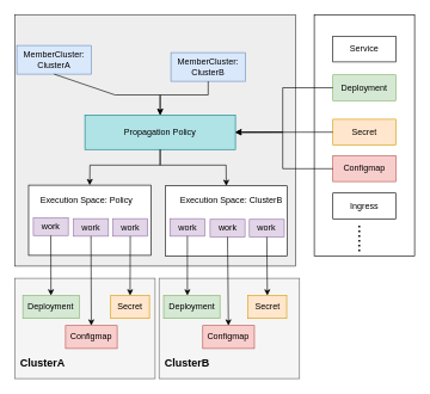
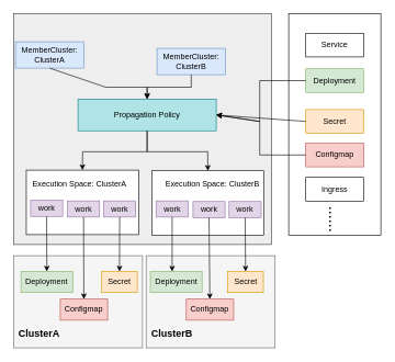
  <mxCell id="0" />
  <mxCell id="1" parent="0" />
  <mxCell id="2" value="" style="rounded=0;whiteSpace=wrap;html=1;fillColor=#eeeeee;strokeColor=#36393d;" vertex="1" parent="1"><mxGeometry x="20" y="20" width="392" height="351" as="geometry" /></mxCell>
  <mxCell id="3" value="MemberCluster:&lt;br&gt;ClusterA" style="rounded=0;whiteSpace=wrap;html=1;fillColor=#dae8fc;strokeColor=#6c8ebf;" vertex="1" parent="1"><mxGeometry x="23" y="63" width="104" height="40" as="geometry" /></mxCell>
  <mxCell id="4" value="&lt;span&gt;MemberCluster:&lt;/span&gt;&lt;br&gt;&lt;span&gt;ClusterB&lt;/span&gt;" style="rounded=0;whiteSpace=wrap;html=1;fillColor=#dae8fc;strokeColor=#6c8ebf;" vertex="1" parent="1"><mxGeometry x="238" y="73" width="104" height="40" as="geometry" /></mxCell>
- <mxCell id="5" value="Propagation Policy" style="rounded=0;whiteSpace=wrap;html=1;fillColor=#b0e3e6;strokeColor=#0e8088;" vertex="1" parent="1"><mxGeometry x="118" y="160" width="210" height="48.25" as="geometry" /></mxCell>
+ <mxCell id="5" value="Propagation Policy" style="rounded=0;whiteSpace=wrap;html=1;fillColor=#b0e3e6;strokeColor=#0e8088;" vertex="1" parent="1"><mxGeometry x="118" y="150" width="210" height="48.25" as="geometry" /></mxCell>
  <mxCell id="6" value="" style="rounded=0;whiteSpace=wrap;html=1;" vertex="1" parent="1"><mxGeometry x="438" y="20" width="140" height="337" as="geometry" /></mxCell>
  <mxCell id="7" value="Deployment" style="rounded=0;whiteSpace=wrap;html=1;fillColor=#d5e8d4;strokeColor=#82b366;" vertex="1" parent="1"><mxGeometry x="464" y="104" width="88" height="36" as="geometry" /></mxCell>
  <mxCell id="8" value="&lt;font style=&quot;font-size: 24px&quot;&gt;......&lt;/font&gt;" style="text;html=1;strokeColor=none;fillColor=none;align=center;verticalAlign=middle;whiteSpace=wrap;rounded=0;rotation=90;" vertex="1" parent="1"><mxGeometry x="488" y="323" width="40" height="20" as="geometry" /></mxCell>
  <mxCell id="9" value="" style="group" vertex="1" connectable="0" parent="1"><mxGeometry x="76" y="259" width="159.455" height="98" as="geometry" /></mxCell>
  <mxCell id="10" value="" style="group" vertex="1" connectable="0" parent="9"><mxGeometry x="-36.545" y="-1" width="196" height="98" as="geometry" /></mxCell>
  <mxCell id="11" value="&lt;br&gt;" style="rounded=0;whiteSpace=wrap;html=1;" vertex="1" parent="10"><mxGeometry width="170.545" height="98" as="geometry" /></mxCell>
- <mxCell id="12" value="Execution Space: Policy" style="text;html=1;strokeColor=none;fillColor=none;align=center;verticalAlign=middle;whiteSpace=wrap;rounded=0;" vertex="1" parent="10"><mxGeometry x="-4.53" y="14" width="170.72" height="16.9" as="geometry" /></mxCell>
+ <mxCell id="12" value="Execution Space: ClusterA" style="text;html=1;strokeColor=none;fillColor=none;align=center;verticalAlign=middle;whiteSpace=wrap;rounded=0;" vertex="1" parent="10"><mxGeometry x="-4.53" y="14" width="170.72" height="16.9" as="geometry" /></mxCell>
  <mxCell id="13" value="work" style="rounded=0;whiteSpace=wrap;html=1;fillColor=#e1d5e7;strokeColor=#9673a6;" vertex="1" parent="10"><mxGeometry x="6.578" y="45.75" width="48.727" height="24.5" as="geometry" /></mxCell>
  <mxCell id="14" value="work" style="rounded=0;whiteSpace=wrap;html=1;fillColor=#e1d5e7;strokeColor=#9673a6;" vertex="1" parent="10"><mxGeometry x="62.649" y="46.75" width="48.727" height="24.5" as="geometry" /></mxCell>
  <mxCell id="15" value="work" style="rounded=0;whiteSpace=wrap;html=1;fillColor=#e1d5e7;strokeColor=#9673a6;" vertex="1" parent="10"><mxGeometry x="117.468" y="46.75" width="48.727" height="24.5" as="geometry" /></mxCell>
  <mxCell id="16" value="" style="rounded=0;whiteSpace=wrap;html=1;fillColor=#f5f5f5;strokeColor=#666666;fontColor=#333333;" vertex="1" parent="1"><mxGeometry x="20" y="388" width="196" height="140" as="geometry" /></mxCell>
  <mxCell id="17" value="&lt;b&gt;&lt;font style=&quot;font-size: 15px&quot;&gt;ClusterA&lt;/font&gt;&lt;/b&gt;" style="text;html=1;strokeColor=none;fillColor=none;align=center;verticalAlign=middle;whiteSpace=wrap;rounded=0;" vertex="1" parent="1"><mxGeometry x="31.4" y="496" width="56" height="20" as="geometry" /></mxCell>
  <mxCell id="18" value="Deployment" style="rounded=0;whiteSpace=wrap;html=1;fillColor=#d5e8d4;strokeColor=#82b366;" vertex="1" parent="1"><mxGeometry x="31.4" y="412" width="78.6" height="32" as="geometry" /></mxCell>
  <mxCell id="19" value="Secret" style="rounded=0;whiteSpace=wrap;html=1;fillColor=#ffe6cc;strokeColor=#d79b00;" vertex="1" parent="1"><mxGeometry x="154" y="412" width="54" height="32" as="geometry" /></mxCell>
  <mxCell id="20" value="Configmap" style="rounded=0;whiteSpace=wrap;html=1;fillColor=#f8cecc;strokeColor=#b85450;" vertex="1" parent="1"><mxGeometry x="91" y="454" width="72" height="32" as="geometry" /></mxCell>
  <mxCell id="21" value="" style="group" vertex="1" connectable="0" parent="1"><mxGeometry x="258" y="301" width="159.45" height="227" as="geometry" /></mxCell>
  <mxCell id="22" value="" style="group" vertex="1" connectable="0" parent="21"><mxGeometry x="-36.545" y="-1" width="195.995" height="228" as="geometry" /></mxCell>
  <mxCell id="23" value="" style="group" vertex="1" connectable="0" parent="22"><mxGeometry x="8.55" y="-41" width="182" height="98" as="geometry" /></mxCell>
  <mxCell id="24" value="&lt;br&gt;" style="rounded=0;whiteSpace=wrap;html=1;" vertex="1" parent="23"><mxGeometry width="170.545" height="98" as="geometry" /></mxCell>
  <mxCell id="25" value="Execution Space: ClusterB" style="text;html=1;strokeColor=none;fillColor=none;align=center;verticalAlign=middle;whiteSpace=wrap;rounded=0;" vertex="1" parent="23"><mxGeometry x="13.83" y="13" width="156.72" height="16.9" as="geometry" /></mxCell>
  <mxCell id="26" value="work" style="rounded=0;whiteSpace=wrap;html=1;fillColor=#e1d5e7;strokeColor=#9673a6;" vertex="1" parent="23"><mxGeometry x="6.578" y="45.75" width="48.727" height="24.5" as="geometry" /></mxCell>
  <mxCell id="27" value="work" style="rounded=0;whiteSpace=wrap;html=1;fillColor=#e1d5e7;strokeColor=#9673a6;" vertex="1" parent="23"><mxGeometry x="62.649" y="46.75" width="48.727" height="24.5" as="geometry" /></mxCell>
  <mxCell id="28" value="work" style="rounded=0;whiteSpace=wrap;html=1;fillColor=#e1d5e7;strokeColor=#9673a6;" vertex="1" parent="23"><mxGeometry x="117.468" y="46.75" width="48.727" height="24.5" as="geometry" /></mxCell>
  <mxCell id="29" value="" style="rounded=0;whiteSpace=wrap;html=1;fillColor=#f5f5f5;strokeColor=#666666;fontColor=#333333;" vertex="1" parent="22"><mxGeometry x="-0.005" y="88" width="196" height="140" as="geometry" /></mxCell>
  <mxCell id="30" value="&lt;b&gt;&lt;font style=&quot;font-size: 15px&quot;&gt;ClusterB&lt;/font&gt;&lt;/b&gt;" style="text;html=1;strokeColor=none;fillColor=none;align=center;verticalAlign=middle;whiteSpace=wrap;rounded=0;" vertex="1" parent="22"><mxGeometry x="11.395" y="196" width="56" height="20" as="geometry" /></mxCell>
  <mxCell id="31" value="Deployment" style="rounded=0;whiteSpace=wrap;html=1;fillColor=#d5e8d4;strokeColor=#82b366;" vertex="1" parent="22"><mxGeometry x="6.395" y="112" width="78.6" height="32" as="geometry" /></mxCell>
  <mxCell id="32" value="Secret" style="rounded=0;whiteSpace=wrap;html=1;fillColor=#ffe6cc;strokeColor=#d79b00;" vertex="1" parent="22"><mxGeometry x="124.095" y="112" width="54" height="32" as="geometry" /></mxCell>
  <mxCell id="33" value="Configmap" style="rounded=0;whiteSpace=wrap;html=1;fillColor=#f8cecc;strokeColor=#b85450;" vertex="1" parent="22"><mxGeometry x="60.995" y="154" width="72" height="32" as="geometry" /></mxCell>
  <mxCell id="34" value="" style="endArrow=classic;html=1;" edge="1" parent="22"><mxGeometry width="50" height="50" relative="1" as="geometry"><mxPoint x="39.545" y="29" as="sourcePoint" /><mxPoint x="39.545" y="112" as="targetPoint" /></mxGeometry></mxCell>
  <mxCell id="35" value="" style="endArrow=classic;html=1;exitX=0.5;exitY=1;exitDx=0;exitDy=0;" edge="1" parent="22" source="27" target="33"><mxGeometry width="50" height="50" relative="1" as="geometry"><mxPoint x="4.545" y="64" as="sourcePoint" /><mxPoint x="54.545" y="14" as="targetPoint" /></mxGeometry></mxCell>
  <mxCell id="36" value="" style="endArrow=classic;html=1;exitX=0.5;exitY=1;exitDx=0;exitDy=0;entryX=0.5;entryY=0;entryDx=0;entryDy=0;" edge="1" parent="22" source="28" target="32"><mxGeometry width="50" height="50" relative="1" as="geometry"><mxPoint x="4.545" y="64" as="sourcePoint" /><mxPoint x="54.545" y="14" as="targetPoint" /></mxGeometry></mxCell>
  <mxCell id="37" value="Service" style="rounded=0;whiteSpace=wrap;html=1;" vertex="1" parent="1"><mxGeometry x="464" y="50" width="88" height="36" as="geometry" /></mxCell>
  <mxCell id="38" value="Secret" style="rounded=0;whiteSpace=wrap;html=1;fillColor=#ffe6cc;strokeColor=#d79b00;" vertex="1" parent="1"><mxGeometry x="464" y="166" width="88" height="36" as="geometry" /></mxCell>
  <mxCell id="39" value="Configmap" style="rounded=0;whiteSpace=wrap;html=1;fillColor=#f8cecc;strokeColor=#b85450;" vertex="1" parent="1"><mxGeometry x="464" y="217" width="88" height="36" as="geometry" /></mxCell>
  <mxCell id="40" value="Ingress" style="rounded=0;whiteSpace=wrap;html=1;" vertex="1" parent="1"><mxGeometry x="464" y="269" width="88" height="36" as="geometry" /></mxCell>
  <mxCell id="41" value="" style="endArrow=classic;html=1;exitX=0.5;exitY=1;exitDx=0;exitDy=0;" edge="1" parent="1" source="13" target="18"><mxGeometry width="50" height="50" relative="1" as="geometry"><mxPoint x="58" y="392" as="sourcePoint" /><mxPoint x="108" y="342" as="targetPoint" /></mxGeometry></mxCell>
  <mxCell id="42" value="" style="endArrow=classic;html=1;exitX=0.5;exitY=1;exitDx=0;exitDy=0;" edge="1" parent="1" source="15" target="19"><mxGeometry width="50" height="50" relative="1" as="geometry"><mxPoint x="226" y="364" as="sourcePoint" /><mxPoint x="276" y="314" as="targetPoint" /></mxGeometry></mxCell>
  <mxCell id="43" value="" style="endArrow=classic;html=1;exitX=0.5;exitY=1;exitDx=0;exitDy=0;" edge="1" parent="1" source="14" target="20"><mxGeometry width="50" height="50" relative="1" as="geometry"><mxPoint x="226" y="364" as="sourcePoint" /><mxPoint x="276" y="314" as="targetPoint" /></mxGeometry></mxCell>
  <mxCell id="44" value="" style="endArrow=classic;html=1;exitX=0.5;exitY=1;exitDx=0;exitDy=0;entryX=0.5;entryY=0;entryDx=0;entryDy=0;rounded=0;" edge="1" parent="1" source="3" target="5"><mxGeometry width="50" height="50" relative="1" as="geometry"><mxPoint x="226" y="364" as="sourcePoint" /><mxPoint x="276" y="314" as="targetPoint" /><Array as="points"><mxPoint x="160" y="132" /><mxPoint x="223" y="132" /></Array></mxGeometry></mxCell>
  <mxCell id="45" value="" style="endArrow=classic;html=1;exitX=0.5;exitY=1;exitDx=0;exitDy=0;entryX=0.5;entryY=0;entryDx=0;entryDy=0;rounded=0;" edge="1" parent="1" source="4" target="5"><mxGeometry width="50" height="50" relative="1" as="geometry"><mxPoint x="226" y="364" as="sourcePoint" /><mxPoint x="276" y="314" as="targetPoint" /><Array as="points"><mxPoint x="290" y="132" /><mxPoint x="223" y="132" /></Array></mxGeometry></mxCell>
  <mxCell id="46" value="" style="endArrow=classic;html=1;entryX=1;entryY=0.5;entryDx=0;entryDy=0;exitX=0;exitY=0.5;exitDx=0;exitDy=0;" edge="1" parent="1" source="38" target="5"><mxGeometry width="50" height="50" relative="1" as="geometry"><mxPoint x="226" y="364" as="sourcePoint" /><mxPoint x="276" y="314" as="targetPoint" /></mxGeometry></mxCell>
  <mxCell id="47" value="" style="endArrow=classic;html=1;exitX=0;exitY=0.5;exitDx=0;exitDy=0;entryX=1;entryY=0.5;entryDx=0;entryDy=0;rounded=0;" edge="1" parent="1" source="7" target="5"><mxGeometry width="50" height="50" relative="1" as="geometry"><mxPoint x="226" y="364" as="sourcePoint" /><mxPoint x="276" y="314" as="targetPoint" /><Array as="points"><mxPoint x="394" y="122" /><mxPoint x="394" y="184" /></Array></mxGeometry></mxCell>
  <mxCell id="48" value="" style="endArrow=classic;html=1;entryX=1;entryY=0.5;entryDx=0;entryDy=0;exitX=0;exitY=0.5;exitDx=0;exitDy=0;rounded=0;" edge="1" parent="1" source="39" target="5"><mxGeometry width="50" height="50" relative="1" as="geometry"><mxPoint x="226" y="364" as="sourcePoint" /><mxPoint x="276" y="314" as="targetPoint" /><Array as="points"><mxPoint x="394" y="235" /><mxPoint x="394" y="184" /></Array></mxGeometry></mxCell>
  <mxCell id="49" value="" style="endArrow=classic;html=1;exitX=0.5;exitY=1;exitDx=0;exitDy=0;entryX=0.5;entryY=0;entryDx=0;entryDy=0;rounded=0;" edge="1" parent="1" source="5" target="11"><mxGeometry width="50" height="50" relative="1" as="geometry"><mxPoint x="226" y="364" as="sourcePoint" /><mxPoint x="276" y="314" as="targetPoint" /><Array as="points"><mxPoint x="223" y="230" /><mxPoint x="125" y="230" /></Array></mxGeometry></mxCell>
  <mxCell id="50" value="" style="endArrow=classic;html=1;entryX=0.5;entryY=0;entryDx=0;entryDy=0;exitX=0.5;exitY=1;exitDx=0;exitDy=0;rounded=0;" edge="1" parent="1" source="5" target="24"><mxGeometry width="50" height="50" relative="1" as="geometry"><mxPoint x="226" y="216" as="sourcePoint" /><mxPoint x="276" y="314" as="targetPoint" /><Array as="points"><mxPoint x="223" y="230" /><mxPoint x="315" y="230" /></Array></mxGeometry></mxCell>
